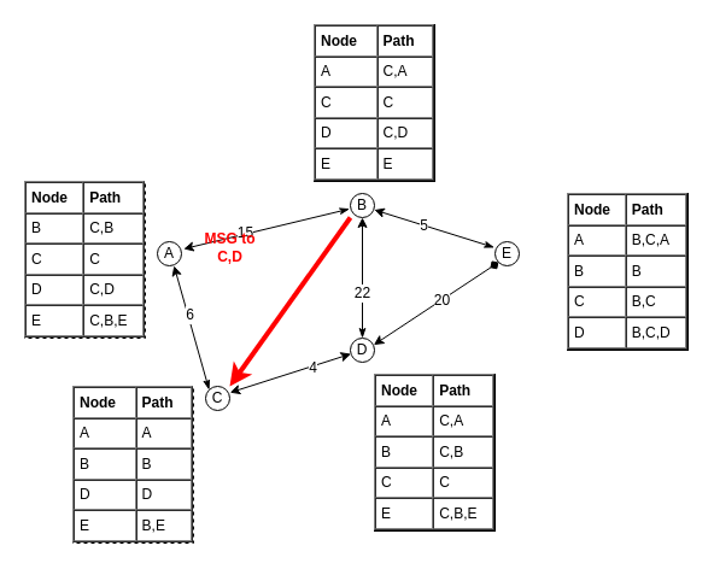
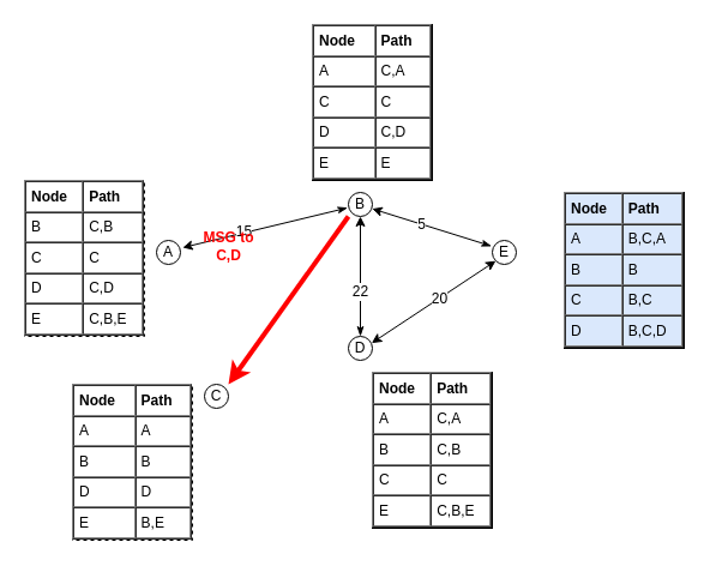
  <mxCell id="0" />
  <mxCell id="1" parent="0" />
  <mxCell id="2" value="&lt;div&gt;A&lt;/div&gt;" style="ellipse;whiteSpace=wrap;html=1;" parent="1" vertex="1"><mxGeometry x="130" y="200" width="20" height="20" as="geometry" /></mxCell>
  <mxCell id="3" value="E" style="ellipse;whiteSpace=wrap;html=1;" parent="1" vertex="1"><mxGeometry x="410" y="200" width="20" height="20" as="geometry" /></mxCell>
  <mxCell id="4" value="D" style="ellipse;whiteSpace=wrap;html=1;" parent="1" vertex="1"><mxGeometry x="290" y="280" width="20" height="20" as="geometry" /></mxCell>
  <mxCell id="5" value="C" style="ellipse;whiteSpace=wrap;html=1;" parent="1" vertex="1"><mxGeometry x="170" y="320" width="20" height="20" as="geometry" /></mxCell>
  <mxCell id="6" value="B" style="ellipse;whiteSpace=wrap;html=1;" parent="1" vertex="1"><mxGeometry x="290" y="160" width="20" height="20" as="geometry" /></mxCell>
  <mxCell id="7" value="" style="endArrow=classic;html=1;exitX=0.5;exitY=0;exitDx=0;exitDy=0;entryX=0.5;entryY=1;entryDx=0;entryDy=0;startArrow=classicThin;startFill=1;" parent="1" source="4" target="6" edge="1"><mxGeometry width="50" height="50" relative="1" as="geometry"><mxPoint x="310" y="300" as="sourcePoint" /><mxPoint x="360" y="250" as="targetPoint" /></mxGeometry></mxCell>
  <mxCell id="8" value="22" style="text;html=1;align=center;verticalAlign=middle;resizable=0;points=[];labelBackgroundColor=#ffffff;" parent="7" vertex="1" connectable="0"><mxGeometry x="-0.242" y="1" relative="1" as="geometry"><mxPoint as="offset" /></mxGeometry></mxCell>
- <mxCell id="9" value="" style="endArrow=classic;html=1;entryX=1.01;entryY=0.26;entryDx=0;entryDy=0;entryPerimeter=0;startArrow=classic;startFill=1;" parent="1" source="4" target="5" edge="1"><mxGeometry width="50" height="50" relative="1" as="geometry"><mxPoint x="310" y="290" as="sourcePoint" /><mxPoint x="310" y="190" as="targetPoint" /></mxGeometry></mxCell>
- <mxCell id="10" value="4" style="text;html=1;align=center;verticalAlign=middle;resizable=0;points=[];labelBackgroundColor=#ffffff;" parent="9" vertex="1" connectable="0"><mxGeometry x="-0.362" y="1" relative="1" as="geometry"><mxPoint as="offset" /></mxGeometry></mxCell>
- <mxCell id="11" value="" style="endArrow=diamond;html=1;exitX=0.97;exitY=0.28;exitDx=0;exitDy=0;entryX=0;entryY=1;entryDx=0;entryDy=0;exitPerimeter=0;startArrow=classic;startFill=1;" parent="1" source="4" target="3" edge="1"><mxGeometry width="50" height="50" relative="1" as="geometry"><mxPoint x="320" y="300" as="sourcePoint" /><mxPoint x="320" y="200" as="targetPoint" /></mxGeometry></mxCell>
+ <mxCell id="11" value="" style="endArrow=classic;html=1;exitX=0.97;exitY=0.28;exitDx=0;exitDy=0;entryX=0;entryY=1;entryDx=0;entryDy=0;exitPerimeter=0;startArrow=classic;startFill=1;" parent="1" source="4" target="3" edge="1"><mxGeometry width="50" height="50" relative="1" as="geometry"><mxPoint x="320" y="300" as="sourcePoint" /><mxPoint x="320" y="200" as="targetPoint" /></mxGeometry></mxCell>
  <mxCell id="12" value="&lt;div&gt;20&lt;/div&gt;" style="text;html=1;align=center;verticalAlign=middle;resizable=0;points=[];labelBackgroundColor=#ffffff;" parent="11" vertex="1" connectable="0"><mxGeometry x="0.08" relative="1" as="geometry"><mxPoint as="offset" /></mxGeometry></mxCell>
  <mxCell id="13" value="" style="endArrow=classic;html=1;exitX=-0.03;exitY=0.24;exitDx=0;exitDy=0;entryX=0.99;entryY=0.68;entryDx=0;entryDy=0;startArrow=classicThin;startFill=1;exitPerimeter=0;entryPerimeter=0;" parent="1" source="3" target="6" edge="1"><mxGeometry width="50" height="50" relative="1" as="geometry"><mxPoint x="310" y="290" as="sourcePoint" /><mxPoint x="310" y="190" as="targetPoint" /></mxGeometry></mxCell>
  <mxCell id="14" value="5" style="text;html=1;align=center;verticalAlign=middle;resizable=0;points=[];labelBackgroundColor=#ffffff;" parent="13" vertex="1" connectable="0"><mxGeometry x="0.183" relative="1" as="geometry"><mxPoint as="offset" /></mxGeometry></mxCell>
- <mxCell id="15" value="" style="endArrow=classic;html=1;exitX=0;exitY=0;exitDx=0;exitDy=0;entryX=0.69;entryY=1;entryDx=0;entryDy=0;startArrow=classicThin;startFill=1;entryPerimeter=0;" parent="1" source="5" target="2" edge="1"><mxGeometry width="50" height="50" relative="1" as="geometry"><mxPoint x="330" y="310" as="sourcePoint" /><mxPoint x="330" y="210" as="targetPoint" /></mxGeometry></mxCell>
- <mxCell id="16" value="6" style="text;html=1;align=center;verticalAlign=middle;resizable=0;points=[];labelBackgroundColor=#ffffff;" parent="15" vertex="1" connectable="0"><mxGeometry x="0.224" y="-1" relative="1" as="geometry"><mxPoint as="offset" /></mxGeometry></mxCell>
  <mxCell id="17" value="" style="endArrow=classic;html=1;exitX=-0.03;exitY=0.64;exitDx=0;exitDy=0;entryX=1.09;entryY=0.3;entryDx=0;entryDy=0;startArrow=classicThin;startFill=1;entryPerimeter=0;exitPerimeter=0;" parent="1" source="6" target="2" edge="1"><mxGeometry width="50" height="50" relative="1" as="geometry"><mxPoint x="340" y="320" as="sourcePoint" /><mxPoint x="340" y="220" as="targetPoint" /></mxGeometry></mxCell>
  <mxCell id="18" value="15" style="text;html=1;align=center;verticalAlign=middle;resizable=0;points=[];labelBackgroundColor=#ffffff;" parent="17" vertex="1" connectable="0"><mxGeometry x="0.254" y="-1" relative="1" as="geometry"><mxPoint as="offset" /></mxGeometry></mxCell>
- <mxCell id="19" value="&lt;table style=&quot;font-size: 1em ; width: 100% ; height: 100%&quot; cellspacing=&quot;0&quot; cellpadding=&quot;4&quot; border=&quot;1&quot;&gt;&lt;tbody&gt;&lt;tr&gt;&lt;th&gt;Node&lt;br&gt;&lt;/th&gt;&lt;th&gt;Path&lt;br&gt;&lt;/th&gt;&lt;/tr&gt;&lt;tr&gt;&lt;td&gt;A&lt;br&gt;&lt;/td&gt;&lt;td&gt;B,C,A&lt;br&gt;&lt;/td&gt;&lt;/tr&gt;&lt;tr&gt;&lt;td&gt;B&lt;br&gt;&lt;/td&gt;&lt;td&gt;B&lt;br&gt;&lt;/td&gt;&lt;/tr&gt;&lt;tr&gt;&lt;td&gt;C&lt;br&gt;&lt;/td&gt;&lt;td&gt;B,C&lt;br&gt;&lt;/td&gt;&lt;/tr&gt;&lt;tr&gt;&lt;td&gt;D&lt;/td&gt;&lt;td&gt;B,C,D&lt;/td&gt;&lt;/tr&gt;&lt;/tbody&gt;&lt;/table&gt; " style="verticalAlign=top;align=left;overflow=fill;fontSize=12;fontFamily=Helvetica;html=1" parent="1" vertex="1"><mxGeometry x="470" y="160" width="100" height="130" as="geometry" /></mxCell>
+ <mxCell id="19" value="&lt;table style=&quot;font-size: 1em ; width: 100% ; height: 100%&quot; cellspacing=&quot;0&quot; cellpadding=&quot;4&quot; border=&quot;1&quot;&gt;&lt;tbody&gt;&lt;tr&gt;&lt;th&gt;Node&lt;br&gt;&lt;/th&gt;&lt;th&gt;Path&lt;br&gt;&lt;/th&gt;&lt;/tr&gt;&lt;tr&gt;&lt;td&gt;A&lt;br&gt;&lt;/td&gt;&lt;td&gt;B,C,A&lt;br&gt;&lt;/td&gt;&lt;/tr&gt;&lt;tr&gt;&lt;td&gt;B&lt;br&gt;&lt;/td&gt;&lt;td&gt;B&lt;br&gt;&lt;/td&gt;&lt;/tr&gt;&lt;tr&gt;&lt;td&gt;C&lt;br&gt;&lt;/td&gt;&lt;td&gt;B,C&lt;br&gt;&lt;/td&gt;&lt;/tr&gt;&lt;tr&gt;&lt;td&gt;D&lt;/td&gt;&lt;td&gt;B,C,D&lt;/td&gt;&lt;/tr&gt;&lt;/tbody&gt;&lt;/table&gt; " style="verticalAlign=top;align=left;overflow=fill;fontSize=12;fontFamily=Helvetica;html=1;fillColor=#dae8fc;" parent="1" vertex="1"><mxGeometry x="470" y="160" width="100" height="130" as="geometry" /></mxCell>
  <mxCell id="20" value="&lt;table style=&quot;font-size: 1em ; width: 100% ; height: 100%&quot; cellspacing=&quot;0&quot; cellpadding=&quot;4&quot; border=&quot;1&quot;&gt;&lt;tbody&gt;&lt;tr&gt;&lt;th&gt;Node&lt;br&gt;&lt;/th&gt;&lt;th&gt;Path&lt;br&gt;&lt;/th&gt;&lt;/tr&gt;&lt;tr&gt;&lt;td&gt;A&lt;br&gt;&lt;/td&gt;&lt;td&gt;C,A&lt;br&gt;&lt;/td&gt;&lt;/tr&gt;&lt;tr&gt;&lt;td&gt;B&lt;br&gt;&lt;/td&gt;&lt;td&gt;C,B&lt;br&gt;&lt;/td&gt;&lt;/tr&gt;&lt;tr&gt;&lt;td&gt;C&lt;br&gt;&lt;/td&gt;&lt;td&gt;C&lt;br&gt;&lt;/td&gt;&lt;/tr&gt;&lt;tr&gt;&lt;td&gt;E&lt;/td&gt;&lt;td&gt;C,B,E&lt;br&gt;&lt;/td&gt;&lt;/tr&gt;&lt;/tbody&gt;&lt;/table&gt; " style="verticalAlign=top;align=left;overflow=fill;fontSize=12;fontFamily=Helvetica;html=1" parent="1" vertex="1"><mxGeometry x="310" y="310" width="100" height="130" as="geometry" /></mxCell>
  <mxCell id="21" value="&lt;table style=&quot;font-size: 1em ; width: 100% ; height: 100%&quot; cellspacing=&quot;0&quot; cellpadding=&quot;4&quot; border=&quot;1&quot;&gt;&lt;tbody&gt;&lt;tr&gt;&lt;th&gt;Node&lt;br&gt;&lt;/th&gt;&lt;th&gt;Path&lt;br&gt;&lt;/th&gt;&lt;/tr&gt;&lt;tr&gt;&lt;td&gt;A&lt;br&gt;&lt;/td&gt;&lt;td&gt;C,A&lt;br&gt;&lt;/td&gt;&lt;/tr&gt;&lt;tr&gt;&lt;td&gt;C&lt;br&gt;&lt;/td&gt;&lt;td&gt;C&lt;br&gt;&lt;/td&gt;&lt;/tr&gt;&lt;tr&gt;&lt;td&gt;D&lt;br&gt;&lt;/td&gt;&lt;td&gt;C,D&lt;br&gt;&lt;/td&gt;&lt;/tr&gt;&lt;tr&gt;&lt;td&gt;E&lt;/td&gt;&lt;td&gt;E&lt;/td&gt;&lt;/tr&gt;&lt;/tbody&gt;&lt;/table&gt; " style="verticalAlign=top;align=left;overflow=fill;fontSize=12;fontFamily=Helvetica;html=1" parent="1" vertex="1"><mxGeometry x="260" y="20" width="100" height="130" as="geometry" /></mxCell>
  <mxCell id="22" value="&lt;table style=&quot;font-size: 1em ; width: 100% ; height: 100%&quot; cellspacing=&quot;0&quot; cellpadding=&quot;4&quot; border=&quot;1&quot;&gt;&lt;tbody&gt;&lt;tr&gt;&lt;th&gt;Node&lt;br&gt;&lt;/th&gt;&lt;th&gt;Path&lt;/th&gt;&lt;/tr&gt;&lt;tr&gt;&lt;td&gt;B&lt;br&gt;&lt;/td&gt;&lt;td&gt;C,B&lt;br&gt;&lt;/td&gt;&lt;/tr&gt;&lt;tr&gt;&lt;td&gt;C&lt;br&gt;&lt;/td&gt;&lt;td&gt;C&lt;br&gt;&lt;/td&gt;&lt;/tr&gt;&lt;tr&gt;&lt;td&gt;D&lt;br&gt;&lt;/td&gt;&lt;td&gt;C,D&lt;br&gt;&lt;/td&gt;&lt;/tr&gt;&lt;tr&gt;&lt;td&gt;E&lt;/td&gt;&lt;td&gt;C,B,E&lt;/td&gt;&lt;/tr&gt;&lt;/tbody&gt;&lt;/table&gt; " style="verticalAlign=top;align=left;overflow=fill;fontSize=12;fontFamily=Helvetica;html=1;dashed=1;" parent="1" vertex="1"><mxGeometry x="20" y="150" width="100" height="130" as="geometry" /></mxCell>
  <mxCell id="23" value="&lt;table style=&quot;font-size: 1em ; width: 100% ; height: 100%&quot; cellspacing=&quot;0&quot; cellpadding=&quot;4&quot; border=&quot;1&quot;&gt;&lt;tbody&gt;&lt;tr&gt;&lt;th&gt;Node&lt;br&gt;&lt;/th&gt;&lt;th&gt;Path&lt;/th&gt;&lt;/tr&gt;&lt;tr&gt;&lt;td&gt;A&lt;br&gt;&lt;/td&gt;&lt;td&gt;A&lt;br&gt;&lt;/td&gt;&lt;/tr&gt;&lt;tr&gt;&lt;td&gt;B&lt;br&gt;&lt;/td&gt;&lt;td&gt;B&lt;br&gt;&lt;/td&gt;&lt;/tr&gt;&lt;tr&gt;&lt;td&gt;D&lt;/td&gt;&lt;td&gt;D&lt;br&gt;&lt;/td&gt;&lt;/tr&gt;&lt;tr&gt;&lt;td&gt;E&lt;/td&gt;&lt;td&gt;B,E&lt;/td&gt;&lt;/tr&gt;&lt;/tbody&gt;&lt;/table&gt; " style="verticalAlign=top;align=left;overflow=fill;fontSize=12;fontFamily=Helvetica;html=1;dashed=1;" parent="1" vertex="1"><mxGeometry x="60" y="320" width="100" height="130" as="geometry" /></mxCell>
  <mxCell id="24" value="" style="endArrow=classic;html=1;strokeColor=#FF0000;targetPerimeterSpacing=0;strokeWidth=4;" parent="1" edge="1"><mxGeometry width="50" height="50" relative="1" as="geometry"><mxPoint x="290" y="180" as="sourcePoint" /><mxPoint x="190" y="320" as="targetPoint" /></mxGeometry></mxCell>
  <mxCell id="25" value="&lt;div&gt;&lt;b&gt;&lt;font color=&quot;#FF0000&quot;&gt;MSG to &lt;br&gt;&lt;/font&gt;&lt;/b&gt;&lt;/div&gt;&lt;div&gt;&lt;b&gt;&lt;font color=&quot;#FF0000&quot;&gt;C,D&lt;/font&gt;&lt;/b&gt;&lt;/div&gt;" style="text;html=1;align=center;verticalAlign=middle;resizable=0;points=[];autosize=1;" parent="1" vertex="1"><mxGeometry x="160" y="190" width="60" height="30" as="geometry" /></mxCell>
